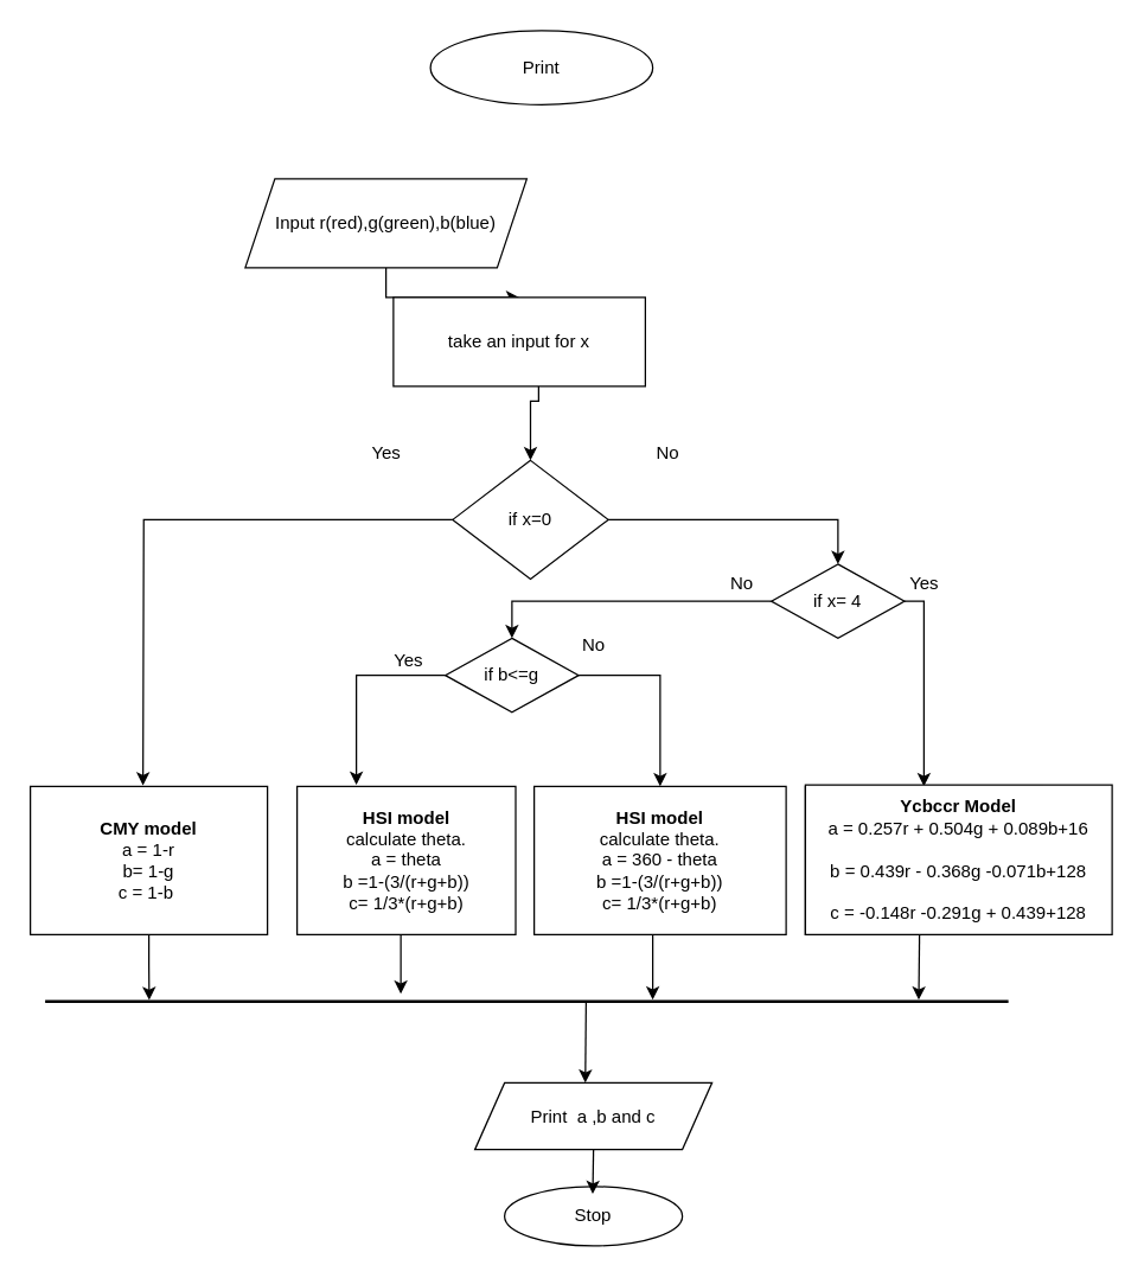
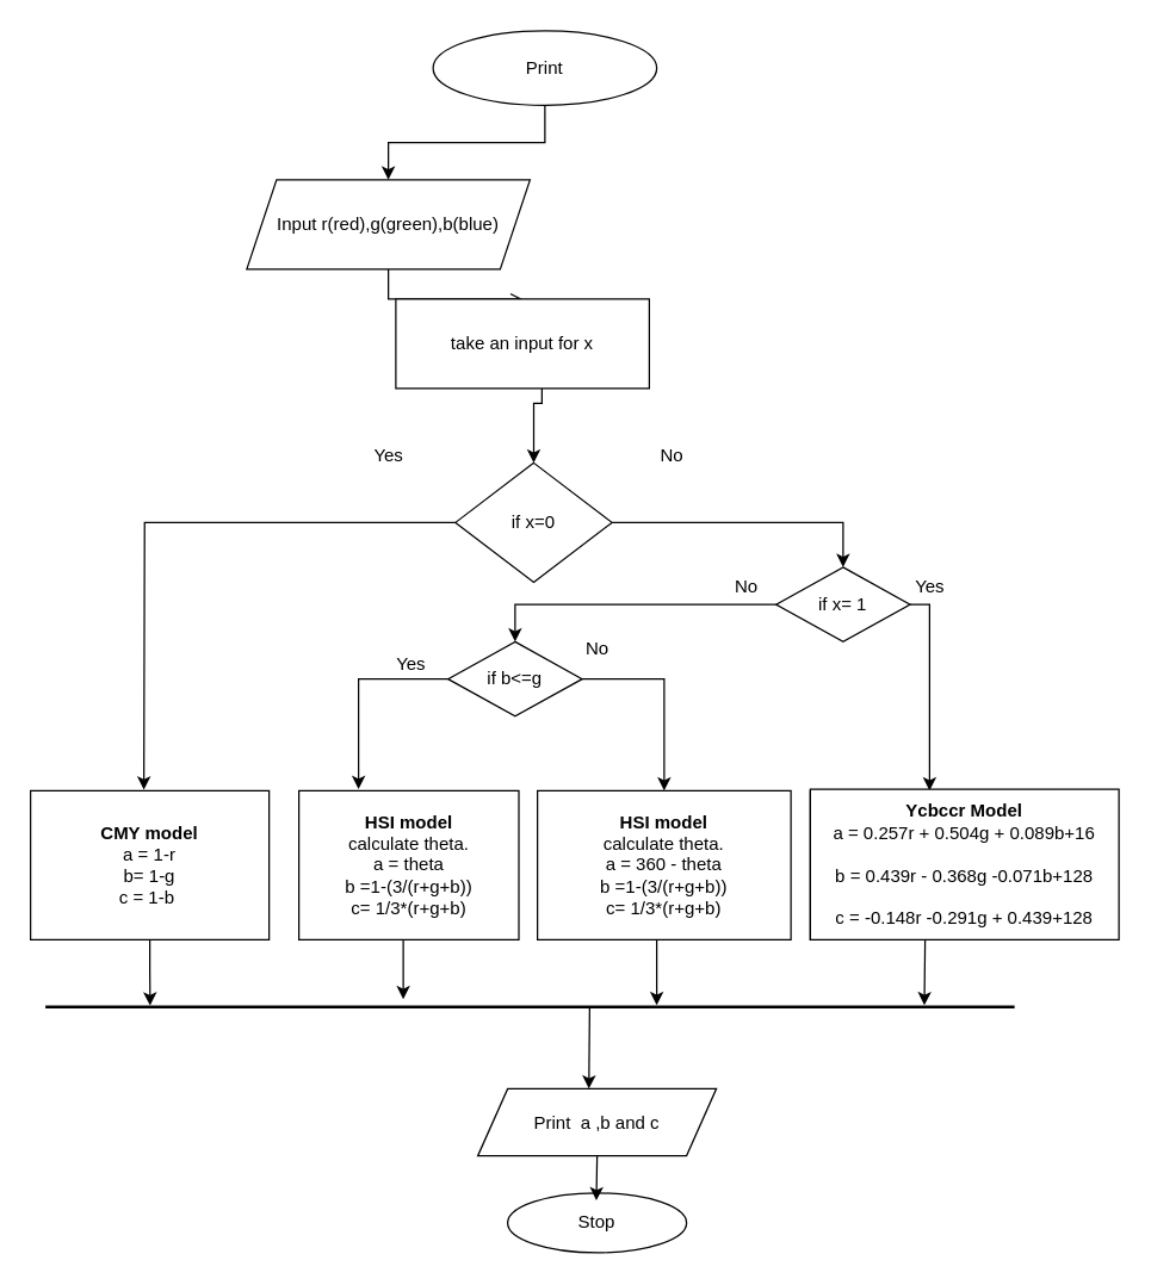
  <mxCell id="0" />
  <mxCell id="1" parent="0" />
+ <mxCell id="2" style="edgeStyle=orthogonalEdgeStyle;rounded=0;orthogonalLoop=1;jettySize=auto;html=1;entryX=0.5;entryY=0;entryDx=0;entryDy=0;" edge="1" parent="1" source="3" target="5"><mxGeometry relative="1" as="geometry" /></mxCell>
  <mxCell id="3" value="Print" style="ellipse;whiteSpace=wrap;html=1;" vertex="1" parent="1"><mxGeometry x="290" y="20" width="150" height="50" as="geometry" /></mxCell>
- <mxCell id="4" style="edgeStyle=orthogonalEdgeStyle;rounded=0;orthogonalLoop=1;jettySize=auto;html=1;exitX=0.5;exitY=1;exitDx=0;exitDy=0;entryX=0.5;entryY=0;entryDx=0;entryDy=0;" edge="1" parent="1" source="5" target="7"><mxGeometry relative="1" as="geometry" /></mxCell>
+ <mxCell id="4" style="edgeStyle=orthogonalEdgeStyle;rounded=0;orthogonalLoop=1;jettySize=auto;html=1;exitX=0.5;exitY=1;exitDx=0;exitDy=0;entryX=0.5;entryY=0;entryDx=0;entryDy=0;endArrow=open;" edge="1" parent="1" source="5" target="7"><mxGeometry relative="1" as="geometry" /></mxCell>
  <mxCell id="5" value="Input r(red),g(green),b(blue)" style="shape=parallelogram;perimeter=parallelogramPerimeter;whiteSpace=wrap;html=1;fixedSize=1;" vertex="1" parent="1"><mxGeometry x="165" y="120" width="190" height="60" as="geometry" /></mxCell>
  <mxCell id="6" style="edgeStyle=orthogonalEdgeStyle;rounded=0;orthogonalLoop=1;jettySize=auto;html=1;entryX=0.5;entryY=0;entryDx=0;entryDy=0;" edge="1" parent="1" source="7" target="10"><mxGeometry relative="1" as="geometry"><Array as="points"><mxPoint x="363" y="270" /></Array></mxGeometry></mxCell>
  <mxCell id="7" value="take an input for x" style="rounded=0;whiteSpace=wrap;html=1;" vertex="1" parent="1"><mxGeometry x="265" y="200" width="170" height="60" as="geometry" /></mxCell>
  <mxCell id="8" style="edgeStyle=orthogonalEdgeStyle;rounded=0;orthogonalLoop=1;jettySize=auto;html=1;entryX=0.5;entryY=0;entryDx=0;entryDy=0;" edge="1" parent="1" source="10" target="13"><mxGeometry relative="1" as="geometry" /></mxCell>
  <mxCell id="9" style="edgeStyle=orthogonalEdgeStyle;rounded=0;orthogonalLoop=1;jettySize=auto;html=1;entryX=0.448;entryY=-0.006;entryDx=0;entryDy=0;entryPerimeter=0;" edge="1" parent="1" source="10"><mxGeometry relative="1" as="geometry"><mxPoint x="96.016" y="529.394" as="targetPoint" /></mxGeometry></mxCell>
  <mxCell id="10" value="if x=0" style="rhombus;whiteSpace=wrap;html=1;" vertex="1" parent="1"><mxGeometry x="305" y="310" width="105" height="80" as="geometry" /></mxCell>
  <mxCell id="11" style="edgeStyle=orthogonalEdgeStyle;rounded=0;orthogonalLoop=1;jettySize=auto;html=1;entryX=0.5;entryY=0;entryDx=0;entryDy=0;" edge="1" parent="1" source="13" target="16"><mxGeometry relative="1" as="geometry" /></mxCell>
  <mxCell id="12" style="edgeStyle=orthogonalEdgeStyle;rounded=0;orthogonalLoop=1;jettySize=auto;html=1;entryX=0.5;entryY=0;entryDx=0;entryDy=0;" edge="1" parent="1" source="13" target="19"><mxGeometry relative="1" as="geometry"><Array as="points"><mxPoint x="623" y="405" /></Array></mxGeometry></mxCell>
- <mxCell id="13" value="if x= 4" style="rhombus;whiteSpace=wrap;html=1;" vertex="1" parent="1"><mxGeometry x="520" y="380" width="90" height="50" as="geometry" /></mxCell>
+ <mxCell id="13" value="if x= 1" style="rhombus;whiteSpace=wrap;html=1;" vertex="1" parent="1"><mxGeometry x="520" y="380" width="90" height="50" as="geometry" /></mxCell>
  <mxCell id="14" style="edgeStyle=orthogonalEdgeStyle;rounded=0;orthogonalLoop=1;jettySize=auto;html=1;" edge="1" parent="1" source="16"><mxGeometry relative="1" as="geometry"><mxPoint x="240" y="529" as="targetPoint" /><Array as="points"><mxPoint x="240" y="455" /></Array></mxGeometry></mxCell>
  <mxCell id="15" style="edgeStyle=orthogonalEdgeStyle;rounded=0;orthogonalLoop=1;jettySize=auto;html=1;entryX=0.5;entryY=0;entryDx=0;entryDy=0;" edge="1" parent="1" source="16" target="18"><mxGeometry relative="1" as="geometry"><Array as="points"><mxPoint x="445" y="455" /></Array></mxGeometry></mxCell>
  <mxCell id="16" value="if b&amp;lt;=g" style="rhombus;whiteSpace=wrap;html=1;" vertex="1" parent="1"><mxGeometry x="300" y="430" width="90" height="50" as="geometry" /></mxCell>
  <mxCell id="17" value="&lt;b&gt;HSI model&lt;/b&gt;&lt;br&gt;calculate theta.&lt;br style=&quot;border-color: var(--border-color);&quot;&gt;a = theta&lt;br style=&quot;border-color: var(--border-color);&quot;&gt;b =1-(3/(r+g+b))&lt;br style=&quot;border-color: var(--border-color);&quot;&gt;c= 1/3*(r+g+b)" style="rounded=0;whiteSpace=wrap;html=1;" vertex="1" parent="1"><mxGeometry x="200" y="530" width="147.5" height="100" as="geometry" /></mxCell>
  <mxCell id="18" value="&lt;b style=&quot;border-color: var(--border-color);&quot;&gt;HSI model&lt;br&gt;&lt;/b&gt;calculate theta.&lt;br&gt;a = 360 - theta&lt;br style=&quot;border-color: var(--border-color);&quot;&gt;b =1-(3/(r+g+b))&lt;br style=&quot;border-color: var(--border-color);&quot;&gt;c= 1/3*(r+g+b)" style="rounded=0;whiteSpace=wrap;html=1;" vertex="1" parent="1"><mxGeometry x="360" y="530" width="170" height="100" as="geometry" /></mxCell>
  <mxCell id="19" value="&lt;b&gt;CMY model&lt;/b&gt;&lt;br&gt;a = 1-r&lt;br&gt;b= 1-g&lt;br&gt;c = 1-b&amp;nbsp;" style="rounded=0;whiteSpace=wrap;html=1;" vertex="1" parent="1"><mxGeometry x="543" y="530" width="160" height="100" as="geometry" /></mxCell>
  <mxCell id="20" value="" style="line;strokeWidth=2;html=1;" vertex="1" parent="1"><mxGeometry x="30" y="670" width="650" height="10" as="geometry" /></mxCell>
  <mxCell id="21" value="Print&amp;nbsp; a ,b and c" style="shape=parallelogram;perimeter=parallelogramPerimeter;whiteSpace=wrap;html=1;fixedSize=1;" vertex="1" parent="1"><mxGeometry x="320" y="730" width="160" height="45" as="geometry" /></mxCell>
  <mxCell id="22" value="Stop" style="ellipse;whiteSpace=wrap;html=1;" vertex="1" parent="1"><mxGeometry x="340" y="800" width="120" height="40" as="geometry" /></mxCell>
  <mxCell id="23" value="" style="endArrow=classic;html=1;rounded=0;entryX=0.119;entryY=0.74;entryDx=0;entryDy=0;entryPerimeter=0;" edge="1" parent="1"><mxGeometry width="50" height="50" relative="1" as="geometry"><mxPoint x="440" y="630" as="sourcePoint" /><mxPoint x="440" y="674" as="targetPoint" /></mxGeometry></mxCell>
  <mxCell id="24" value="" style="endArrow=classic;html=1;rounded=0;" edge="1" parent="1"><mxGeometry width="50" height="50" relative="1" as="geometry"><mxPoint x="270" y="630" as="sourcePoint" /><mxPoint x="270" y="670" as="targetPoint" /></mxGeometry></mxCell>
  <mxCell id="25" value="" style="endArrow=classic;html=1;rounded=0;entryX=0.119;entryY=0.74;entryDx=0;entryDy=0;entryPerimeter=0;" edge="1" parent="1"><mxGeometry width="50" height="50" relative="1" as="geometry"><mxPoint x="620" y="630" as="sourcePoint" /><mxPoint x="619.5" y="674" as="targetPoint" /></mxGeometry></mxCell>
  <mxCell id="26" value="" style="endArrow=classic;html=1;rounded=0;entryX=0.119;entryY=0.74;entryDx=0;entryDy=0;entryPerimeter=0;" edge="1" parent="1"><mxGeometry width="50" height="50" relative="1" as="geometry"><mxPoint x="395" y="676" as="sourcePoint" /><mxPoint x="394.5" y="730" as="targetPoint" /></mxGeometry></mxCell>
  <mxCell id="27" value="" style="endArrow=classic;html=1;rounded=0;entryX=0.119;entryY=0.74;entryDx=0;entryDy=0;entryPerimeter=0;" edge="1" parent="1"><mxGeometry width="50" height="50" relative="1" as="geometry"><mxPoint x="400" y="775" as="sourcePoint" /><mxPoint x="399.5" y="805" as="targetPoint" /></mxGeometry></mxCell>
  <mxCell id="28" value="Yes" style="text;html=1;align=center;verticalAlign=middle;resizable=0;points=[];autosize=1;strokeColor=none;fillColor=none;" vertex="1" parent="1"><mxGeometry x="240" y="290" width="40" height="30" as="geometry" /></mxCell>
  <mxCell id="29" value="No" style="text;html=1;align=center;verticalAlign=middle;resizable=0;points=[];autosize=1;strokeColor=none;fillColor=none;" vertex="1" parent="1"><mxGeometry x="430" y="290" width="40" height="30" as="geometry" /></mxCell>
  <mxCell id="30" value="Yes" style="text;html=1;align=center;verticalAlign=middle;resizable=0;points=[];autosize=1;strokeColor=none;fillColor=none;" vertex="1" parent="1"><mxGeometry x="255" y="430" width="40" height="30" as="geometry" /></mxCell>
  <mxCell id="31" value="No" style="text;html=1;align=center;verticalAlign=middle;resizable=0;points=[];autosize=1;strokeColor=none;fillColor=none;" vertex="1" parent="1"><mxGeometry x="380" y="420" width="40" height="30" as="geometry" /></mxCell>
  <mxCell id="32" value="No" style="text;html=1;align=center;verticalAlign=middle;resizable=0;points=[];autosize=1;strokeColor=none;fillColor=none;" vertex="1" parent="1"><mxGeometry x="480" y="378" width="40" height="30" as="geometry" /></mxCell>
  <mxCell id="33" value="Yes" style="text;html=1;align=center;verticalAlign=middle;resizable=0;points=[];autosize=1;strokeColor=none;fillColor=none;" vertex="1" parent="1"><mxGeometry x="603" y="378" width="40" height="30" as="geometry" /></mxCell>
  <mxCell id="34" value="&lt;b&gt;Ycbccr Model&lt;/b&gt;&lt;br&gt;a = 0.257r + 0.504g + 0.089b+16&lt;br&gt;&lt;br style=&quot;border-color: var(--border-color);&quot;&gt;b = 0.439r - 0.368g -0.071b+128&lt;br&gt;&lt;br style=&quot;border-color: var(--border-color);&quot;&gt;c = -0.148r -0.291g + 0.439+128" style="rounded=0;whiteSpace=wrap;html=1;" vertex="1" parent="1"><mxGeometry x="543" y="529" width="207" height="101" as="geometry" /></mxCell>
  <mxCell id="35" style="edgeStyle=orthogonalEdgeStyle;rounded=0;orthogonalLoop=1;jettySize=auto;html=1;entryX=0.108;entryY=0.42;entryDx=0;entryDy=0;entryPerimeter=0;" edge="1" parent="1" source="36" target="20"><mxGeometry relative="1" as="geometry" /></mxCell>
  <mxCell id="36" value="&lt;b&gt;CMY model&lt;/b&gt;&lt;br&gt;a = 1-r&lt;br&gt;b= 1-g&lt;br&gt;c = 1-b&amp;nbsp;" style="rounded=0;whiteSpace=wrap;html=1;" vertex="1" parent="1"><mxGeometry x="20" y="530" width="160" height="100" as="geometry" /></mxCell>
